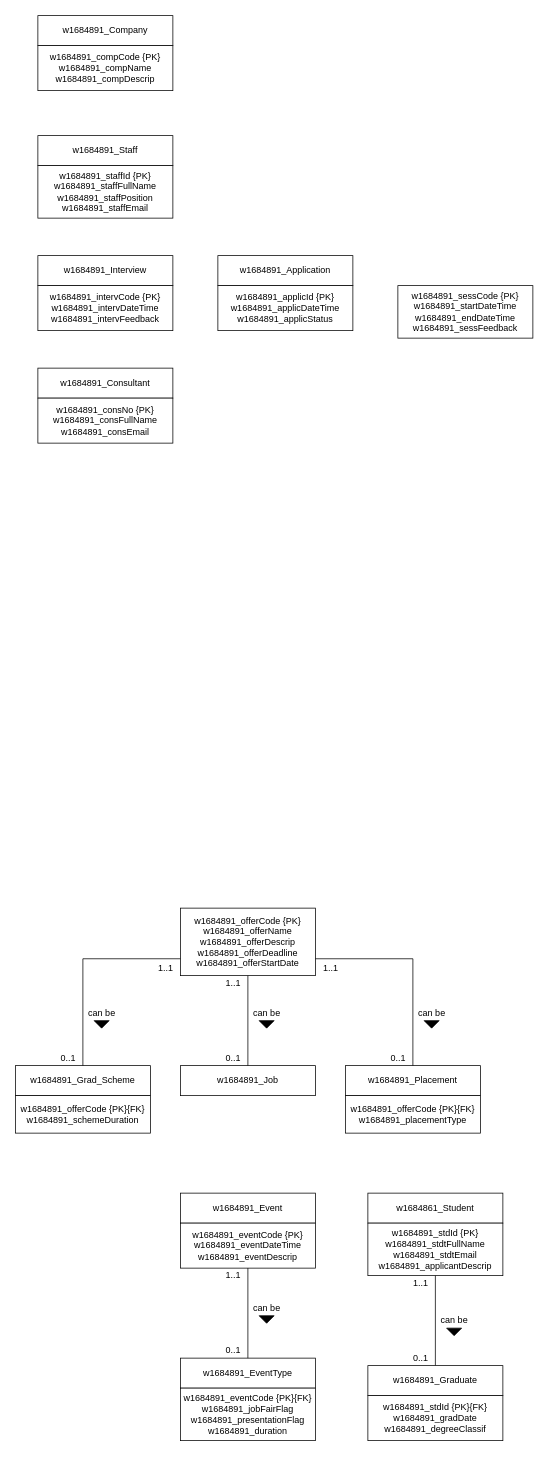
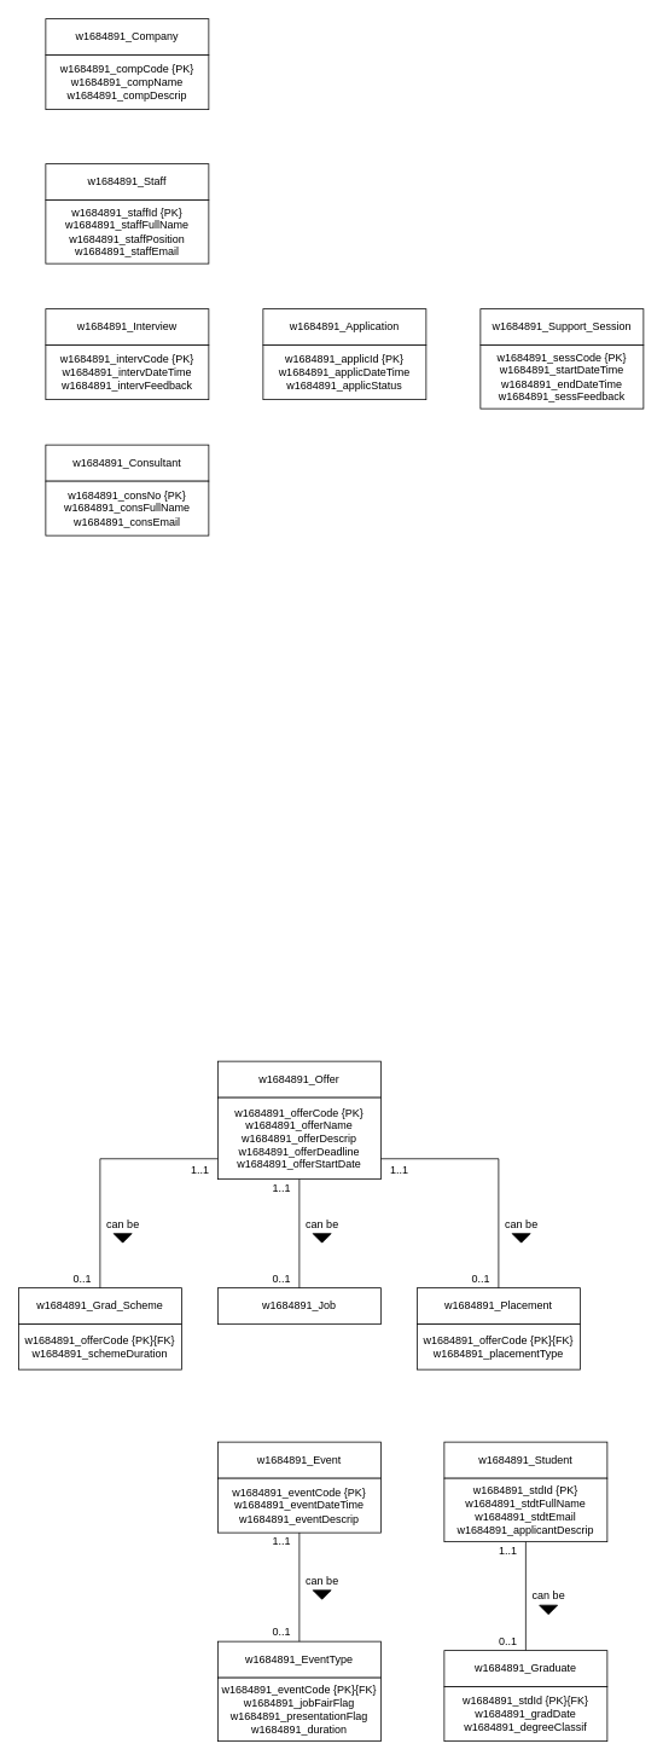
  <mxCell id="0" />
  <mxCell id="1" parent="0" />
  <mxCell id="2" value="" style="group" vertex="1" connectable="0" parent="1"><mxGeometry x="50" y="20" width="180" height="100" as="geometry" /></mxCell>
  <mxCell id="3" value="w1684891_Company" style="rounded=0;whiteSpace=wrap;html=1;" vertex="1" parent="2"><mxGeometry width="180" height="40" as="geometry" /></mxCell>
  <mxCell id="4" value="w1684891_compCode {PK}&lt;br&gt;w1684891_compName&lt;br&gt;w1684891_compDescrip" style="rounded=0;whiteSpace=wrap;html=1;" vertex="1" parent="2"><mxGeometry y="40" width="180" height="60" as="geometry" /></mxCell>
  <mxCell id="5" value="" style="group" vertex="1" connectable="0" parent="1"><mxGeometry x="240" y="1590" width="180" height="100" as="geometry" /></mxCell>
  <mxCell id="6" value="w1684891_Event" style="rounded=0;whiteSpace=wrap;html=1;" vertex="1" parent="5"><mxGeometry width="180" height="40" as="geometry" /></mxCell>
  <mxCell id="7" value="w1684891_eventCode {PK}&lt;br&gt;w1684891_eventDateTime&lt;br&gt;w1684891_eventDescrip" style="rounded=0;whiteSpace=wrap;html=1;" vertex="1" parent="5"><mxGeometry y="40" width="180" height="60" as="geometry" /></mxCell>
  <mxCell id="8" value="" style="group" vertex="1" connectable="0" parent="1"><mxGeometry x="50" y="340" width="180" height="100" as="geometry" /></mxCell>
  <mxCell id="9" value="w1684891_Interview" style="rounded=0;whiteSpace=wrap;html=1;" vertex="1" parent="8"><mxGeometry width="180" height="40" as="geometry" /></mxCell>
  <mxCell id="10" value="w1684891_intervCode {PK}&lt;br&gt;w1684891_intervDateTime&lt;br&gt;w1684891_intervFeedback" style="rounded=0;whiteSpace=wrap;html=1;" vertex="1" parent="8"><mxGeometry y="40" width="180" height="60" as="geometry" /></mxCell>
  <mxCell id="11" value="" style="group" vertex="1" connectable="0" parent="1"><mxGeometry x="290" y="340" width="180" height="100" as="geometry" /></mxCell>
  <mxCell id="12" value="w1684891_Application" style="rounded=0;whiteSpace=wrap;html=1;" vertex="1" parent="11"><mxGeometry width="180" height="40" as="geometry" /></mxCell>
  <mxCell id="13" value="w1684891_applicId {PK}&lt;br&gt;w1684891_applicDateTime&lt;br&gt;w1684891_applicStatus" style="rounded=0;whiteSpace=wrap;html=1;" vertex="1" parent="11"><mxGeometry y="40" width="180" height="60" as="geometry" /></mxCell>
  <mxCell id="14" value="" style="group" vertex="1" connectable="0" parent="1"><mxGeometry x="50" y="490" width="180" height="100" as="geometry" /></mxCell>
  <mxCell id="15" value="w1684891_Consultant" style="rounded=0;whiteSpace=wrap;html=1;" vertex="1" parent="14"><mxGeometry width="180" height="40" as="geometry" /></mxCell>
  <mxCell id="16" value="w1684891_consNo {PK}&lt;br&gt;w1684891_consFullName&lt;br&gt;w1684891_consEmail" style="rounded=0;whiteSpace=wrap;html=1;" vertex="1" parent="14"><mxGeometry y="40" width="180" height="60" as="geometry" /></mxCell>
  <mxCell id="17" value="" style="group" vertex="1" connectable="0" parent="1"><mxGeometry x="530" y="340" width="180" height="110" as="geometry" /></mxCell>
+ <mxCell id="18" value="w1684891_Support_Session" style="rounded=0;whiteSpace=wrap;html=1;" vertex="1" parent="17"><mxGeometry width="180" height="40" as="geometry" /></mxCell>
  <mxCell id="19" value="w1684891_sessCode {PK}&lt;br&gt;w1684891_startDateTime&lt;br&gt;w1684891_endDateTime&lt;br&gt;w1684891_sessFeedback" style="rounded=0;whiteSpace=wrap;html=1;" vertex="1" parent="17"><mxGeometry y="40" width="180" height="70" as="geometry" /></mxCell>
  <mxCell id="20" value="" style="group" vertex="1" connectable="0" parent="1"><mxGeometry x="50" y="180" width="180" height="110" as="geometry" /></mxCell>
  <mxCell id="21" value="w1684891_Staff" style="rounded=0;whiteSpace=wrap;html=1;" vertex="1" parent="20"><mxGeometry width="180" height="40" as="geometry" /></mxCell>
  <mxCell id="22" value="w1684891_staffId {PK}&lt;br&gt;w1684891_staffFullName&lt;br&gt;w1684891_staffPosition&lt;br&gt;w1684891_staffEmail" style="rounded=0;whiteSpace=wrap;html=1;" vertex="1" parent="20"><mxGeometry y="40" width="180" height="70" as="geometry" /></mxCell>
  <mxCell id="23" value="" style="group" vertex="1" connectable="0" parent="1"><mxGeometry x="490" y="1590" width="180" height="110" as="geometry" /></mxCell>
- <mxCell id="24" value="w1684861_Student" style="rounded=0;whiteSpace=wrap;html=1;" vertex="1" parent="23"><mxGeometry width="180" height="40" as="geometry" /></mxCell>
+ <mxCell id="24" value="w1684891_Student" style="rounded=0;whiteSpace=wrap;html=1;" vertex="1" parent="23"><mxGeometry width="180" height="40" as="geometry" /></mxCell>
  <mxCell id="25" value="w1684891_stdId {PK}&lt;br&gt;w1684891_stdtFullName&lt;br&gt;w1684891_stdtEmail&lt;br&gt;w1684891_applicantDescrip" style="rounded=0;whiteSpace=wrap;html=1;" vertex="1" parent="23"><mxGeometry y="40" width="180" height="70" as="geometry" /></mxCell>
  <mxCell id="26" value="" style="group" vertex="1" connectable="0" parent="1"><mxGeometry x="240" y="1170" width="180" height="130" as="geometry" /></mxCell>
+ <mxCell id="27" value="w1684891_Offer" style="rounded=0;whiteSpace=wrap;html=1;" vertex="1" parent="26"><mxGeometry width="180" height="40" as="geometry" /></mxCell>
  <mxCell id="28" value="&lt;span&gt;w1684891_offerCode {PK}&lt;br&gt;&lt;/span&gt;w1684891_offerName&lt;br&gt;w1684891_offerDescrip&lt;br&gt;w1684891_offerDeadline&lt;br&gt;w1684891_offerStartDate&lt;span&gt;&lt;br&gt;&lt;/span&gt;" style="rounded=0;whiteSpace=wrap;html=1;" vertex="1" parent="26"><mxGeometry y="40" width="180" height="90" as="geometry" /></mxCell>
  <mxCell id="29" value="" style="group" vertex="1" connectable="0" parent="1"><mxGeometry x="460" y="1420" width="180" height="90" as="geometry" /></mxCell>
  <mxCell id="30" value="w1684891_Placement" style="rounded=0;whiteSpace=wrap;html=1;" vertex="1" parent="29"><mxGeometry width="180" height="40" as="geometry" /></mxCell>
  <mxCell id="31" value="w1684891_offerCode {PK}{FK}&lt;br&gt;&lt;span&gt;w1684891_placementType&lt;/span&gt;" style="rounded=0;whiteSpace=wrap;html=1;" vertex="1" parent="29"><mxGeometry y="40" width="180" height="50" as="geometry" /></mxCell>
  <mxCell id="32" value="" style="group" vertex="1" connectable="0" parent="1"><mxGeometry x="240" y="1420" width="180" height="90" as="geometry" /></mxCell>
  <mxCell id="33" value="w1684891_Job" style="rounded=0;whiteSpace=wrap;html=1;" vertex="1" parent="32"><mxGeometry width="180" height="40" as="geometry" /></mxCell>
  <mxCell id="34" value="" style="group" vertex="1" connectable="0" parent="1"><mxGeometry x="20" y="1420" width="180" height="90" as="geometry" /></mxCell>
  <mxCell id="35" value="w1684891_Grad_Scheme" style="rounded=0;whiteSpace=wrap;html=1;" vertex="1" parent="34"><mxGeometry width="180" height="40" as="geometry" /></mxCell>
  <mxCell id="36" value="w1684891_offerCode {PK}{FK}&lt;br&gt;w1684891_schemeDuration" style="rounded=0;whiteSpace=wrap;html=1;" vertex="1" parent="34"><mxGeometry y="40" width="180" height="50" as="geometry" /></mxCell>
  <mxCell id="37" style="edgeStyle=orthogonalEdgeStyle;rounded=0;orthogonalLoop=1;jettySize=auto;html=1;exitX=0.5;exitY=1;exitDx=0;exitDy=0;entryX=0.5;entryY=0;entryDx=0;entryDy=0;endArrow=none;endFill=0;" edge="1" parent="1" source="28" target="33"><mxGeometry relative="1" as="geometry" /></mxCell>
  <mxCell id="38" style="edgeStyle=orthogonalEdgeStyle;rounded=0;orthogonalLoop=1;jettySize=auto;html=1;exitX=0;exitY=0.75;exitDx=0;exitDy=0;entryX=0.5;entryY=0;entryDx=0;entryDy=0;endArrow=none;endFill=0;" edge="1" parent="1" source="28" target="35"><mxGeometry relative="1" as="geometry" /></mxCell>
  <mxCell id="39" style="edgeStyle=orthogonalEdgeStyle;rounded=0;orthogonalLoop=1;jettySize=auto;html=1;exitX=1;exitY=0.75;exitDx=0;exitDy=0;entryX=0.5;entryY=0;entryDx=0;entryDy=0;endArrow=none;endFill=0;" edge="1" parent="1" source="28" target="30"><mxGeometry relative="1" as="geometry" /></mxCell>
  <mxCell id="40" value="1..1" style="text;html=1;align=center;verticalAlign=middle;resizable=0;points=[];autosize=1;" vertex="1" parent="1"><mxGeometry x="420" y="1280" width="40" height="20" as="geometry" /></mxCell>
  <mxCell id="41" value="1..1" style="text;html=1;align=center;verticalAlign=middle;resizable=0;points=[];autosize=1;" vertex="1" parent="1"><mxGeometry x="200" y="1280" width="40" height="20" as="geometry" /></mxCell>
  <mxCell id="42" value="1..1" style="text;html=1;align=center;verticalAlign=middle;resizable=0;points=[];autosize=1;" vertex="1" parent="1"><mxGeometry x="290" y="1300" width="40" height="20" as="geometry" /></mxCell>
  <mxCell id="43" value="0..1" style="text;html=1;align=center;verticalAlign=middle;resizable=0;points=[];autosize=1;" vertex="1" parent="1"><mxGeometry x="510" y="1400" width="40" height="20" as="geometry" /></mxCell>
  <mxCell id="44" value="0..1" style="text;html=1;align=center;verticalAlign=middle;resizable=0;points=[];autosize=1;" vertex="1" parent="1"><mxGeometry x="290" y="1400" width="40" height="20" as="geometry" /></mxCell>
  <mxCell id="45" value="0..1" style="text;html=1;align=center;verticalAlign=middle;resizable=0;points=[];autosize=1;" vertex="1" parent="1"><mxGeometry x="70" y="1400" width="40" height="20" as="geometry" /></mxCell>
  <mxCell id="46" value="can be" style="text;html=1;align=center;verticalAlign=middle;resizable=0;points=[];autosize=1;" vertex="1" parent="1"><mxGeometry x="110" y="1340" width="50" height="20" as="geometry" /></mxCell>
  <mxCell id="47" value="" style="triangle;whiteSpace=wrap;html=1;direction=south;fillColor=#000000;" vertex="1" parent="1"><mxGeometry x="125" y="1360" width="20" height="10" as="geometry" /></mxCell>
  <mxCell id="48" value="can be" style="text;html=1;align=center;verticalAlign=middle;resizable=0;points=[];autosize=1;" vertex="1" parent="1"><mxGeometry x="330" y="1340" width="50" height="20" as="geometry" /></mxCell>
  <mxCell id="49" value="" style="triangle;whiteSpace=wrap;html=1;direction=south;fillColor=#000000;" vertex="1" parent="1"><mxGeometry x="345" y="1360" width="20" height="10" as="geometry" /></mxCell>
  <mxCell id="50" value="can be" style="text;html=1;align=center;verticalAlign=middle;resizable=0;points=[];autosize=1;" vertex="1" parent="1"><mxGeometry x="550" y="1340" width="50" height="20" as="geometry" /></mxCell>
  <mxCell id="51" value="" style="triangle;whiteSpace=wrap;html=1;direction=south;fillColor=#000000;" vertex="1" parent="1"><mxGeometry x="565" y="1360" width="20" height="10" as="geometry" /></mxCell>
  <mxCell id="52" value="" style="group" vertex="1" connectable="0" parent="1"><mxGeometry x="240" y="1810" width="180" height="110" as="geometry" /></mxCell>
  <mxCell id="53" value="w1684891_EventType" style="rounded=0;whiteSpace=wrap;html=1;" vertex="1" parent="52"><mxGeometry width="180" height="40" as="geometry" /></mxCell>
  <mxCell id="54" value="w1684891_eventCode {PK}{FK}&lt;br&gt;w1684891_jobFairFlag&lt;br&gt;w1684891_presentationFlag&lt;br&gt;w1684891_duration" style="rounded=0;whiteSpace=wrap;html=1;" vertex="1" parent="52"><mxGeometry y="40" width="180" height="70" as="geometry" /></mxCell>
  <mxCell id="55" style="edgeStyle=orthogonalEdgeStyle;rounded=0;orthogonalLoop=1;jettySize=auto;html=1;exitX=0.5;exitY=1;exitDx=0;exitDy=0;entryX=0.5;entryY=0;entryDx=0;entryDy=0;endArrow=none;endFill=0;" edge="1" parent="1" source="7" target="53"><mxGeometry relative="1" as="geometry" /></mxCell>
  <mxCell id="56" value="1..1" style="text;html=1;align=center;verticalAlign=middle;resizable=0;points=[];autosize=1;" vertex="1" parent="1"><mxGeometry x="290" y="1690" width="40" height="20" as="geometry" /></mxCell>
  <mxCell id="57" value="0..1" style="text;html=1;align=center;verticalAlign=middle;resizable=0;points=[];autosize=1;" vertex="1" parent="1"><mxGeometry x="290" y="1790" width="40" height="20" as="geometry" /></mxCell>
  <mxCell id="58" value="can be" style="text;html=1;align=center;verticalAlign=middle;resizable=0;points=[];autosize=1;" vertex="1" parent="1"><mxGeometry x="330" y="1733.5" width="50" height="20" as="geometry" /></mxCell>
  <mxCell id="59" value="" style="triangle;whiteSpace=wrap;html=1;direction=south;fillColor=#000000;" vertex="1" parent="1"><mxGeometry x="345" y="1753.5" width="20" height="10" as="geometry" /></mxCell>
  <mxCell id="60" style="edgeStyle=orthogonalEdgeStyle;rounded=0;orthogonalLoop=1;jettySize=auto;html=1;exitX=0.5;exitY=1;exitDx=0;exitDy=0;entryX=0.5;entryY=0;entryDx=0;entryDy=0;endArrow=none;endFill=0;" edge="1" parent="1" source="25" target="66"><mxGeometry relative="1" as="geometry" /></mxCell>
  <mxCell id="61" value="can be" style="text;html=1;align=center;verticalAlign=middle;resizable=0;points=[];autosize=1;" vertex="1" parent="1"><mxGeometry x="580" y="1750" width="50" height="20" as="geometry" /></mxCell>
  <mxCell id="62" value="" style="triangle;whiteSpace=wrap;html=1;direction=south;fillColor=#000000;" vertex="1" parent="1"><mxGeometry x="595" y="1770" width="20" height="10" as="geometry" /></mxCell>
  <mxCell id="63" value="1..1" style="text;html=1;align=center;verticalAlign=middle;resizable=0;points=[];autosize=1;" vertex="1" parent="1"><mxGeometry x="540" y="1700" width="40" height="20" as="geometry" /></mxCell>
  <mxCell id="64" value="0..1" style="text;html=1;align=center;verticalAlign=middle;resizable=0;points=[];autosize=1;" vertex="1" parent="1"><mxGeometry x="540" y="1800" width="40" height="20" as="geometry" /></mxCell>
  <mxCell id="65" value="" style="group" vertex="1" connectable="0" parent="1"><mxGeometry x="490" y="1820" width="180" height="100" as="geometry" /></mxCell>
  <mxCell id="66" value="w1684891_Graduate" style="rounded=0;whiteSpace=wrap;html=1;" vertex="1" parent="65"><mxGeometry width="180" height="40" as="geometry" /></mxCell>
  <mxCell id="67" value="w1684891_stdId {PK}{FK}&lt;br&gt;&lt;span&gt;w1684891_gradDate&lt;br&gt;w1684891_degreeClassif&lt;br&gt;&lt;/span&gt;" style="rounded=0;whiteSpace=wrap;html=1;" vertex="1" parent="65"><mxGeometry y="40" width="180" height="60" as="geometry" /></mxCell>
